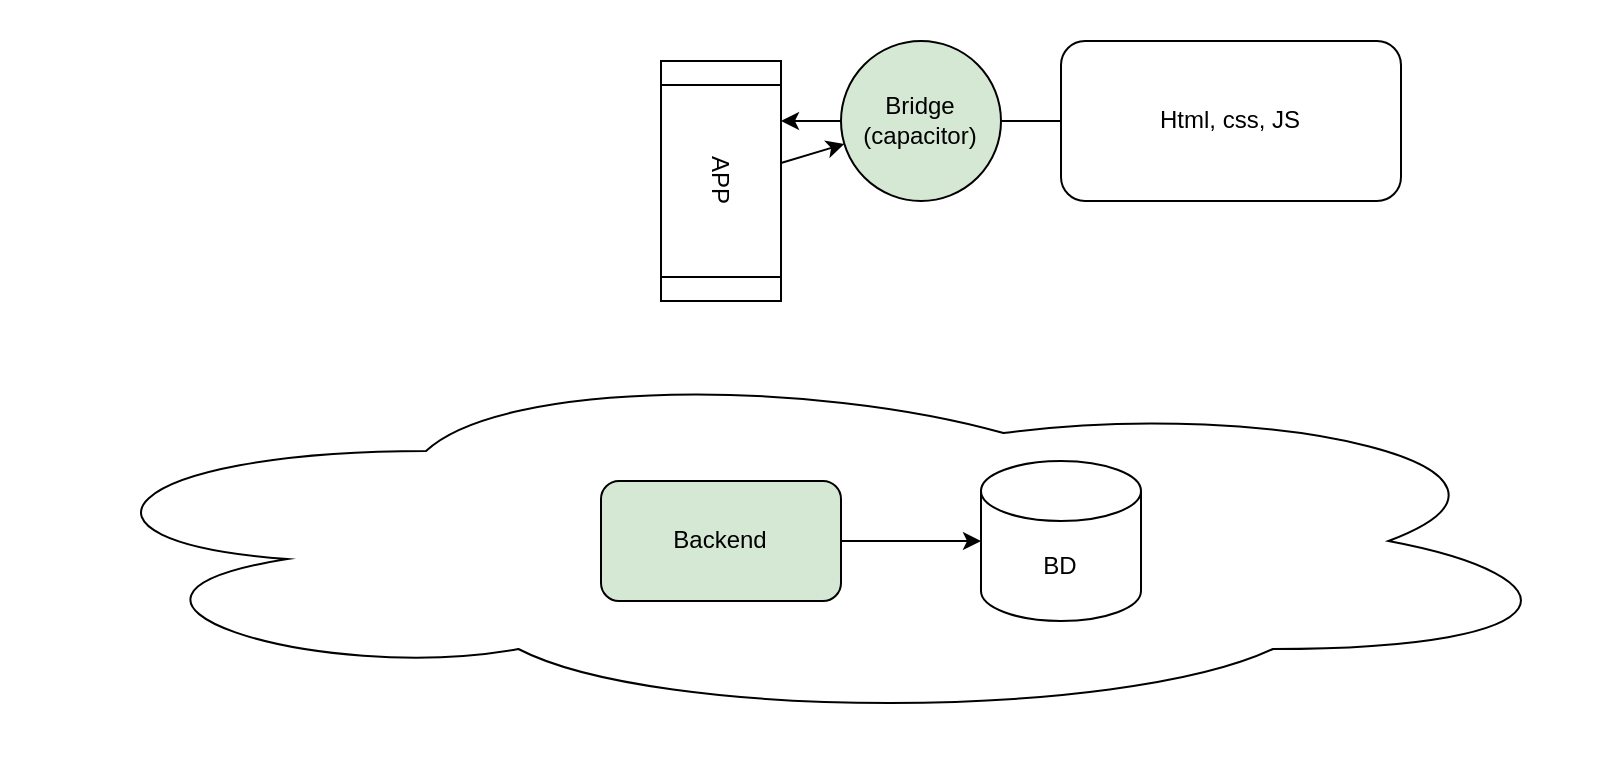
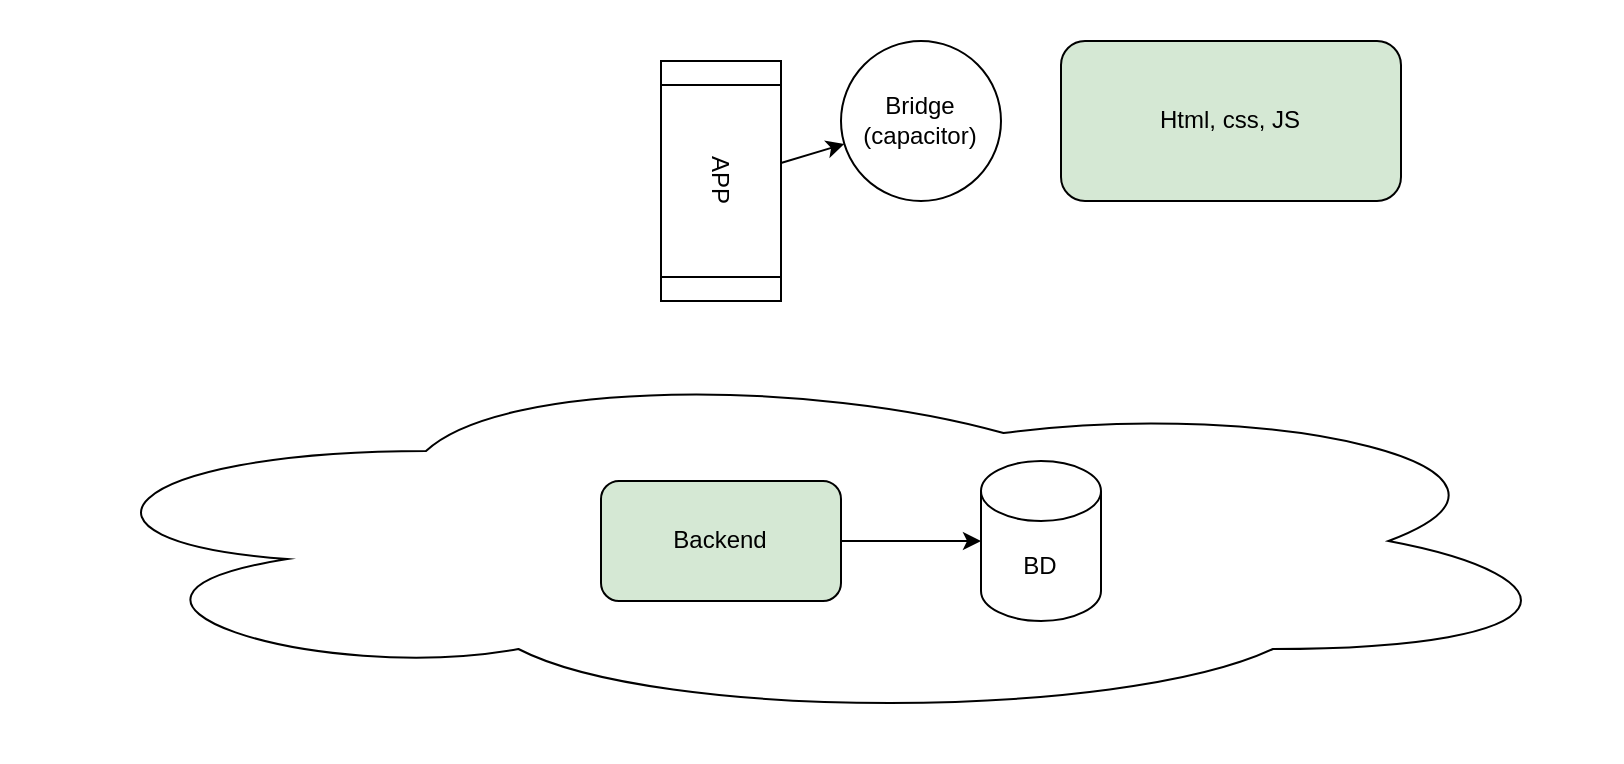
  <mxCell id="0" />
  <mxCell id="1" parent="0" />
  <mxCell id="2" value="" style="ellipse;shape=cloud;whiteSpace=wrap;html=1;" vertex="1" parent="1"><mxGeometry x="20" y="180" width="770" height="180" as="geometry" /></mxCell>
  <mxCell id="3" style="edgeStyle=none;html=1;" edge="1" parent="1" source="4" target="10"><mxGeometry relative="1" as="geometry" /></mxCell>
  <mxCell id="4" value="APP" style="shape=process;whiteSpace=wrap;html=1;backgroundOutline=1;rotation=90;" vertex="1" parent="1"><mxGeometry x="300" y="60" width="120" height="60" as="geometry" /></mxCell>
  <mxCell id="5" style="edgeStyle=none;html=1;" edge="1" parent="1" source="6" target="7"><mxGeometry relative="1" as="geometry" /></mxCell>
  <mxCell id="6" value="Backend" style="rounded=1;whiteSpace=wrap;html=1;fillColor=#d5e8d4;" vertex="1" parent="1"><mxGeometry x="300" y="240" width="120" height="60" as="geometry" /></mxCell>
- <mxCell id="7" value="BD" style="shape=cylinder3;whiteSpace=wrap;html=1;boundedLbl=1;backgroundOutline=1;size=15;" vertex="1" parent="1"><mxGeometry x="490" y="230" width="80" height="80" as="geometry" /></mxCell>
- <mxCell id="8" style="edgeStyle=none;html=1;entryX=0.25;entryY=0;entryDx=0;entryDy=0;" edge="1" parent="1" source="9" target="4"><mxGeometry relative="1" as="geometry" /></mxCell>
- <mxCell id="9" value="Html, css, JS" style="rounded=1;whiteSpace=wrap;html=1;" vertex="1" parent="1"><mxGeometry x="530" y="20" width="170" height="80" as="geometry" /></mxCell>
- <mxCell id="10" value="Bridge&lt;div&gt;(capacitor)&lt;/div&gt;" style="ellipse;whiteSpace=wrap;html=1;aspect=fixed;fillColor=#d5e8d4;" vertex="1" parent="1"><mxGeometry x="420" y="20" width="80" height="80" as="geometry" /></mxCell>
+ <mxCell id="7" value="BD" style="shape=cylinder3;whiteSpace=wrap;html=1;boundedLbl=1;backgroundOutline=1;size=15;" vertex="1" parent="1"><mxGeometry x="490" y="230" width="60" height="80" as="geometry" /></mxCell>
+ <mxCell id="9" value="Html, css, JS" style="rounded=1;whiteSpace=wrap;html=1;fillColor=#d5e8d4;" vertex="1" parent="1"><mxGeometry x="530" y="20" width="170" height="80" as="geometry" /></mxCell>
+ <mxCell id="10" value="Bridge&lt;div&gt;(capacitor)&lt;/div&gt;" style="ellipse;whiteSpace=wrap;html=1;aspect=fixed;" vertex="1" parent="1"><mxGeometry x="420" y="20" width="80" height="80" as="geometry" /></mxCell>
